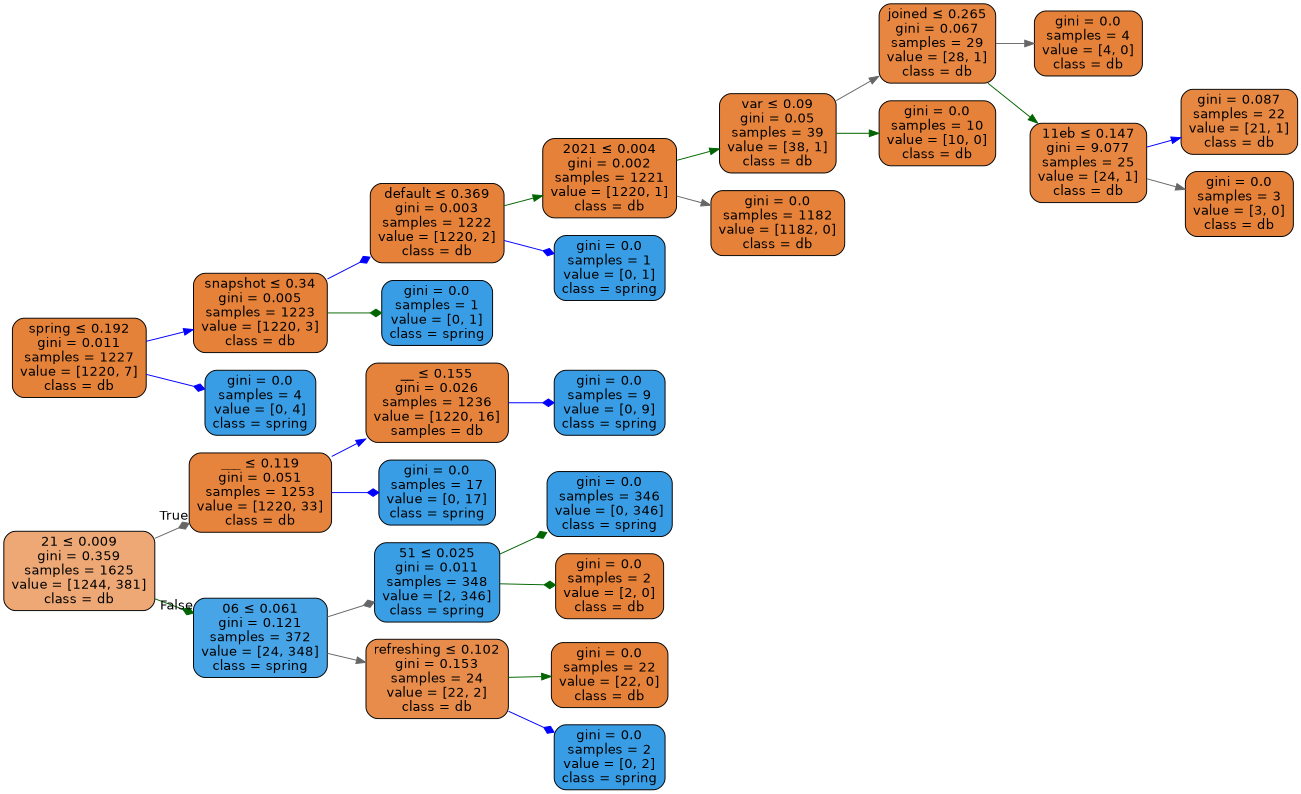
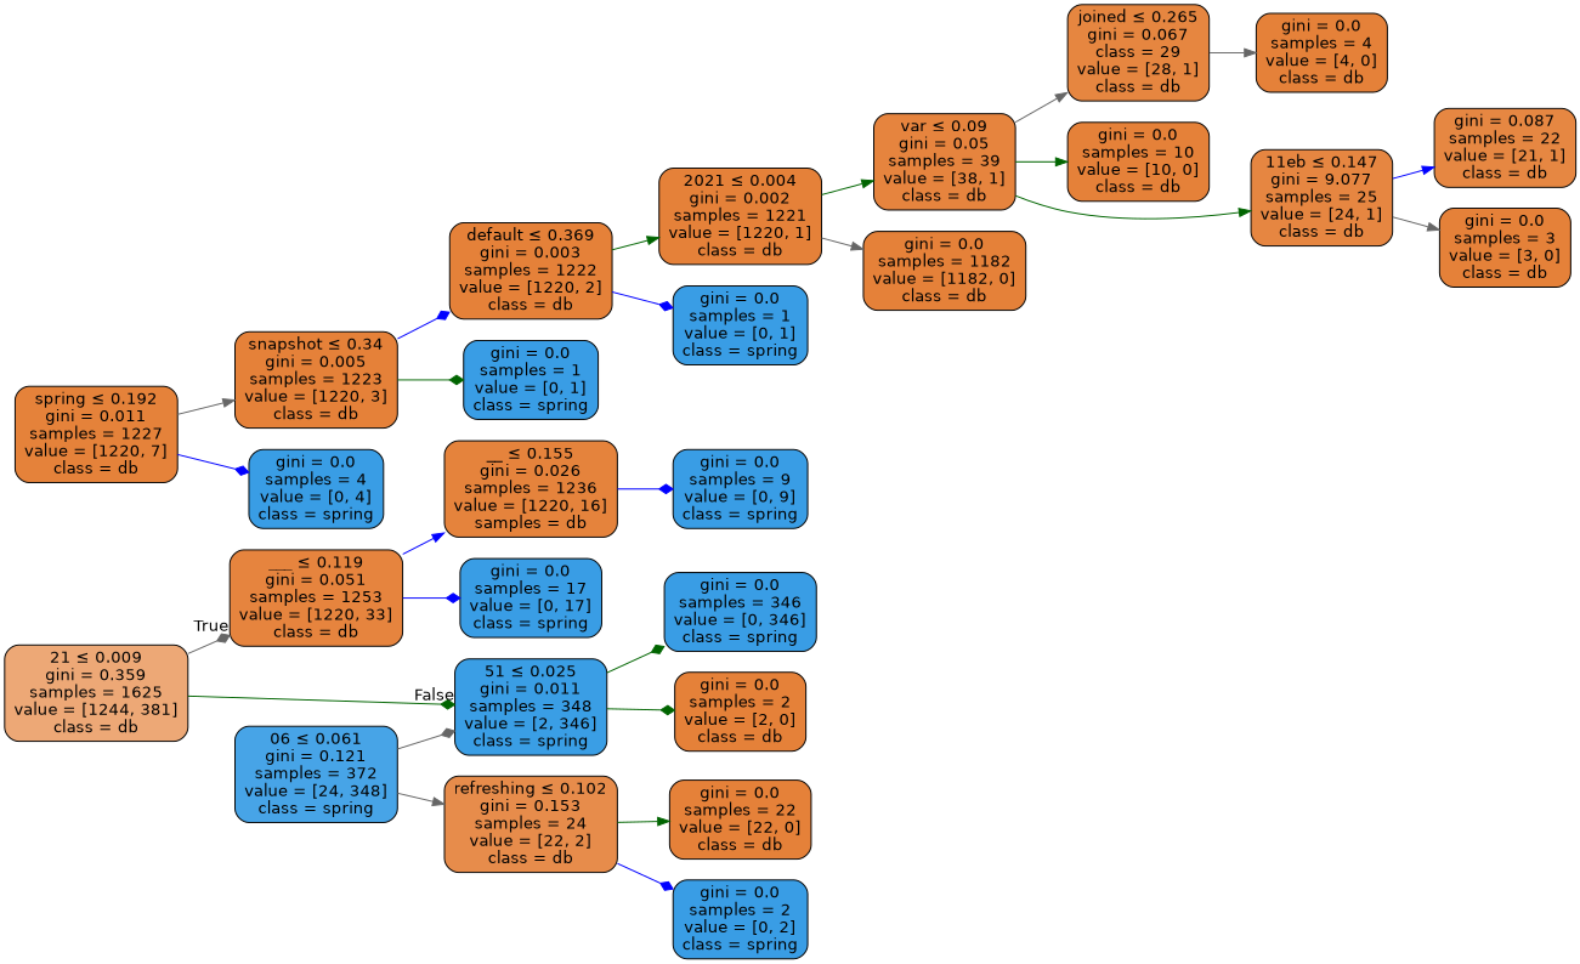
  digraph {
    rankdir=LR
    node [color=black fillcolor="#e58139" fontname=helvetica shape=box style="filled, rounded"]
    edge [arrowhead=normal color=darkgreen fontname=helvetica]
    n1 [fillcolor="#eda876" label=<21 &le; 0.009<br/>gini = 0.359<br/>samples = 1625<br/>value = [1244, 381]<br/>class = db>]
    n2 [fillcolor="#e6843e" label=<___ &le; 0.119<br/>gini = 0.051<br/>samples = 1253<br/>value = [1220, 33]<br/>class = db>]
    n3 [fillcolor="#47a4e7" label=<06 &le; 0.061<br/>gini = 0.121<br/>samples = 372<br/>value = [24, 348]<br/>class = spring>]
    n4 [fillcolor="#e5833c" label=<__ &le; 0.155<br/>gini = 0.026<br/>samples = 1236<br/>value = [1220, 16]<br/>samples = db>]
    n5 [fillcolor="#399de5" label=<gini = 0.0<br/>samples = 17<br/>value = [0, 17]<br/>class = spring>]
    n6 [fillcolor="#3a9ee5" label=<51 &le; 0.025<br/>gini = 0.011<br/>samples = 348<br/>value = [2, 346]<br/>class = spring>]
    n7 [fillcolor="#e78c4b" label=<refreshing &le; 0.102<br/>gini = 0.153<br/>samples = 24<br/>value = [22, 2]<br/>class = db>]
    n8 [fillcolor="#399de5" label=<gini = 0.0<br/>samples = 9<br/>value = [0, 9]<br/>class = spring>]
    n9 [fillcolor="#e5823a" label=<spring &le; 0.192<br/>gini = 0.011<br/>samples = 1227<br/>value = [1220, 7]<br/>class = db>]
    n10 [label=<snapshot &le; 0.34<br/>gini = 0.005<br/>samples = 1223<br/>value = [1220, 3]<br/>class = db>]
    n11 [fillcolor="#399de5" label=<gini = 0.0<br/>samples = 4<br/>value = [0, 4]<br/>class = spring>]
    n12 [label=<default &le; 0.369<br/>gini = 0.003<br/>samples = 1222<br/>value = [1220, 2]<br/>class = db>]
    n13 [fillcolor="#399de5" label=<gini = 0.0<br/>samples = 1<br/>value = [0, 1]<br/>class = spring>]
    n14 [label=<2021 &le; 0.004<br/>gini = 0.002<br/>samples = 1221<br/>value = [1220, 1]<br/>class = db>]
    n15 [fillcolor="#399de5" label=<gini = 0.0<br/>samples = 1<br/>value = [0, 1]<br/>class = spring>]
    n16 [fillcolor="#e6843e" label=<var &le; 0.09<br/>gini = 0.05<br/>samples = 39<br/>value = [38, 1]<br/>class = db>]
    n17 [label=<gini = 0.0<br/>samples = 1182<br/>value = [1182, 0]<br/>class = db>]
-   n18 [fillcolor="#e68640" label=<joined &le; 0.265<br/>gini = 0.067<br/>samples = 29<br/>value = [28, 1]<br/>class = db>]
+   n18 [fillcolor="#e68640" label=<joined &le; 0.265<br/>gini = 0.067<br/>class = 29<br/>value = [28, 1]<br/>class = db>]
    n19 [label=<gini = 0.0<br/>samples = 10<br/>value = [10, 0]<br/>class = db>]
    n20 [fillcolor="#e68641" label=<11eb &le; 0.147<br/>gini = 9.077<br/>samples = 25<br/>value = [24, 1]<br/>class = db>]
    n21 [label=<gini = 0.0<br/>samples = 4<br/>value = [4, 0]<br/>class = db>]
    n22 [fillcolor="#e68742" label=<gini = 0.087<br/>samples = 22<br/>value = [21, 1]<br/>class = db>]
    n23 [label=<gini = 0.0<br/>samples = 3<br/>value = [3, 0]<br/>class = db>]
    n24 [fillcolor="#399de5" label=<gini = 0.0<br/>samples = 346<br/>value = [0, 346]<br/>class = spring>]
    n25 [label=<gini = 0.0<br/>samples = 2<br/>value = [2, 0]<br/>class = db>]
    n26 [label=<gini = 0.0<br/>samples = 22<br/>value = [22, 0]<br/>class = db>]
    n27 [fillcolor="#399de5" label=<gini = 0.0<br/>samples = 2<br/>value = [0, 2]<br/>class = spring>]
    n1 -> n2 [arrowhead=diamond color=gray40 headlabel=True labelangle=45 labeldistance=2.5]
-   n1 -> n3 [arrowhead=diamond headlabel=False labelangle=-45 labeldistance=2.5]
+   n1 -> n6 [arrowhead=diamond headlabel=False labelangle=-45 labeldistance=2.5]
    n2 -> n4 [color=blue]
    n2 -> n5 [arrowhead=diamond color=blue]
    n3 -> n6 [arrowhead=diamond color=gray40]
    n3 -> n7 [color=gray40]
    n4 -> n8 [arrowhead=diamond color=blue]
    n6 -> n24 [arrowhead=diamond]
    n6 -> n25 [arrowhead=diamond]
    n7 -> n26
    n7 -> n27 [arrowhead=diamond color=blue]
-   n9 -> n10 [color=blue]
+   n9 -> n10 [color=gray40]
    n9 -> n11 [arrowhead=diamond color=blue]
    n10 -> n12 [arrowhead=diamond color=blue]
    n10 -> n13 [arrowhead=diamond]
    n12 -> n14
    n12 -> n15 [arrowhead=diamond color=blue]
    n14 -> n16
    n14 -> n17 [color=gray40]
    n16 -> n18 [color=gray40]
    n16 -> n19
-   n18 -> n20
+   n16 -> n20
    n18 -> n21 [color=gray40]
    n20 -> n22 [color=blue]
    n20 -> n23 [color=gray40]
  }
